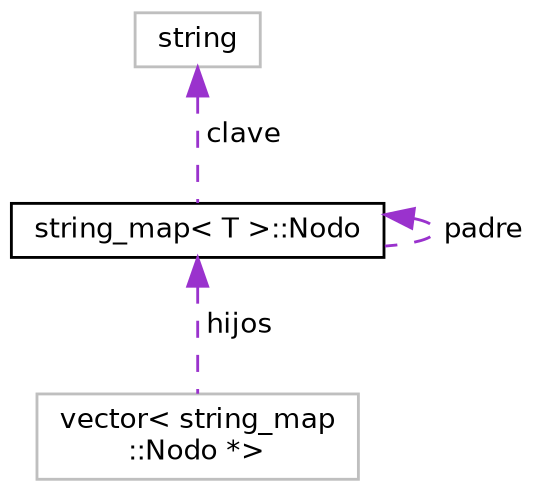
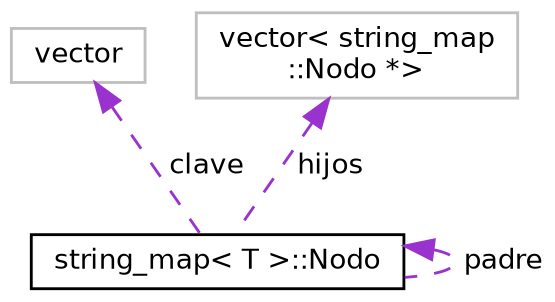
  digraph {
    node [color=grey75 fillcolor=white fontname=Helvetica fontsize=10 shape=record style=filled]
    edge [color=darkorchid3 dir=back fontname=Helvetica fontsize=10 labelfontname=Helvetica labelfontsize=10 style=dashed]
    n1 [color=black height=0.2 label="string_map\< T \>::Nodo" width=0.4]
-   n2 [height=0.2 label=string width=0.4]
+   n2 [height=0.2 label=vector width=0.4]
    n3 [height=0.2 label="vector\< string_map\l::Nodo *\>" width=0.4]
    n1 -> n1 [label=" padre"]
    n2 -> n1 [label=" clave"]
-   n1 -> n3 [label=" hijos"]
+   n3 -> n1 [label=" hijos"]
  }
